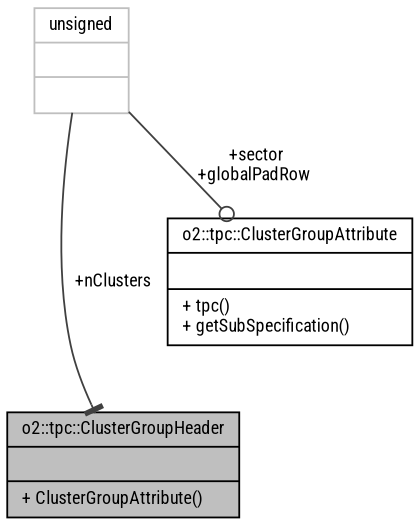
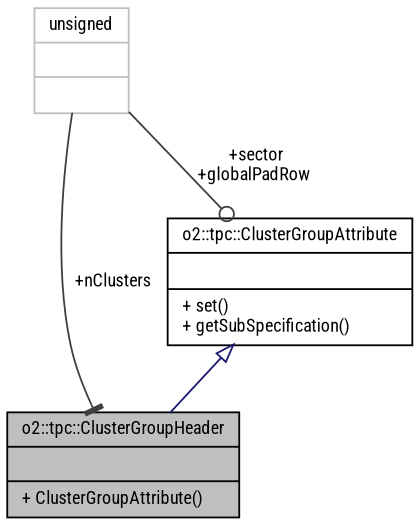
  digraph {
    fontname="Roboto Condensed"
    node [color=black fontname="Roboto Condensed" fontsize=10 shape=record]
    edge [color=grey25 fontname="Roboto Condensed" fontsize=10 labelfontname=Helvetica labelfontsize=10 style=solid]
    n1 [fillcolor=grey75 fontcolor=black height=0.2 label="{o2::tpc::ClusterGroupHeader\n||+ ClusterGroupAttribute()\l}" style=filled width=0.4]
-   n2 [height=0.2 label="{o2::tpc::ClusterGroupAttribute\n||+ tpc()\l+ getSubSpecification()\l}" width=0.4]
+   n2 [height=0.2 label="{o2::tpc::ClusterGroupAttribute\n||+ set()\l+ getSubSpecification()\l}" width=0.4]
    n3 [color=grey75 height=0.2 label="{unsigned\n||}" width=0.4]
+   n2 -> n1 [arrowtail=onormal color=midnightblue dir=back]
    n3 -> n1 [arrowhead=tee label=" +nClusters"]
    n3 -> n2 [arrowhead=odot label=" +sector\n+globalPadRow"]
  }
